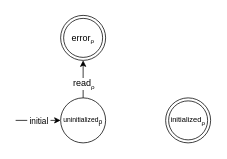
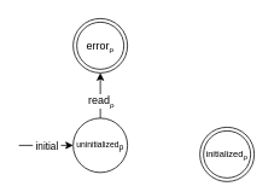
  <mxCell id="0" />
  <mxCell id="1" parent="0" />
  <mxCell id="2" value="" style="endArrow=classic;html=1;entryX=0;entryY=0.5;entryDx=0;entryDy=0;" parent="1" target="6" edge="1"><mxGeometry width="50" height="50" relative="1" as="geometry"><mxPoint x="20" y="160" as="sourcePoint" /><mxPoint x="-80" y="220" as="targetPoint" /></mxGeometry></mxCell>
  <mxCell id="3" value="&amp;nbsp;initial&amp;nbsp;" style="edgeLabel;html=1;align=center;verticalAlign=middle;resizable=0;points=[];" parent="2" vertex="1" connectable="0"><mxGeometry x="-0.16" y="1" relative="1" as="geometry"><mxPoint x="5" y="1" as="offset" /></mxGeometry></mxCell>
  <mxCell id="4" style="rounded=0;orthogonalLoop=1;jettySize=auto;html=1;exitX=0.5;exitY=0;exitDx=0;exitDy=0;entryX=0.5;entryY=1;entryDx=0;entryDy=0;" parent="1" source="6" target="7" edge="1"><mxGeometry relative="1" as="geometry"><mxPoint x="110" y="240" as="targetPoint" /></mxGeometry></mxCell>
  <mxCell id="5" value="read&lt;span style=&quot;font-size: 10px&quot;&gt;&lt;sub&gt;ρ&lt;/sub&gt;&lt;/span&gt;" style="text;html=1;align=center;verticalAlign=middle;resizable=0;points=[];labelBackgroundColor=#ffffff;" parent="4" vertex="1" connectable="0"><mxGeometry x="-0.2" y="-1" relative="1" as="geometry"><mxPoint x="-1" as="offset" /></mxGeometry></mxCell>
  <mxCell id="6" value="uninitialized&lt;span style=&quot;font-size: 9px;&quot;&gt;&lt;sub style=&quot;font-size: 9px;&quot;&gt;ρ&lt;/sub&gt;&lt;/span&gt;" style="ellipse;whiteSpace=wrap;html=1;aspect=fixed;fontSize=9;" parent="1" vertex="1"><mxGeometry x="80" y="130" width="60" height="60" as="geometry" /></mxCell>
  <mxCell id="7" value="error&lt;span style=&quot;font-size: 10px&quot;&gt;&lt;sub&gt;ρ&lt;/sub&gt;&lt;/span&gt;" style="ellipse;shape=doubleEllipse;whiteSpace=wrap;html=1;aspect=fixed;" parent="1" vertex="1"><mxGeometry x="80" y="20" width="60" height="60" as="geometry" /></mxCell>
- <mxCell id="8" value="&lt;font style=&quot;font-size: 10px&quot;&gt;initialized&lt;sub&gt;ρ&lt;/sub&gt;&lt;/font&gt;" style="ellipse;shape=doubleEllipse;whiteSpace=wrap;html=1;aspect=fixed;fontSize=8;" parent="1" vertex="1"><mxGeometry x="220" y="130" width="60" height="60" as="geometry" /></mxCell>
+ <mxCell id="8" value="&lt;font style=&quot;font-size: 10px&quot;&gt;initialized&lt;sub&gt;ρ&lt;/sub&gt;&lt;/font&gt;" style="ellipse;shape=doubleEllipse;whiteSpace=wrap;html=1;aspect=fixed;fontSize=8;" parent="1" vertex="1"><mxGeometry x="220" y="140" width="60" height="60" as="geometry" /></mxCell>
